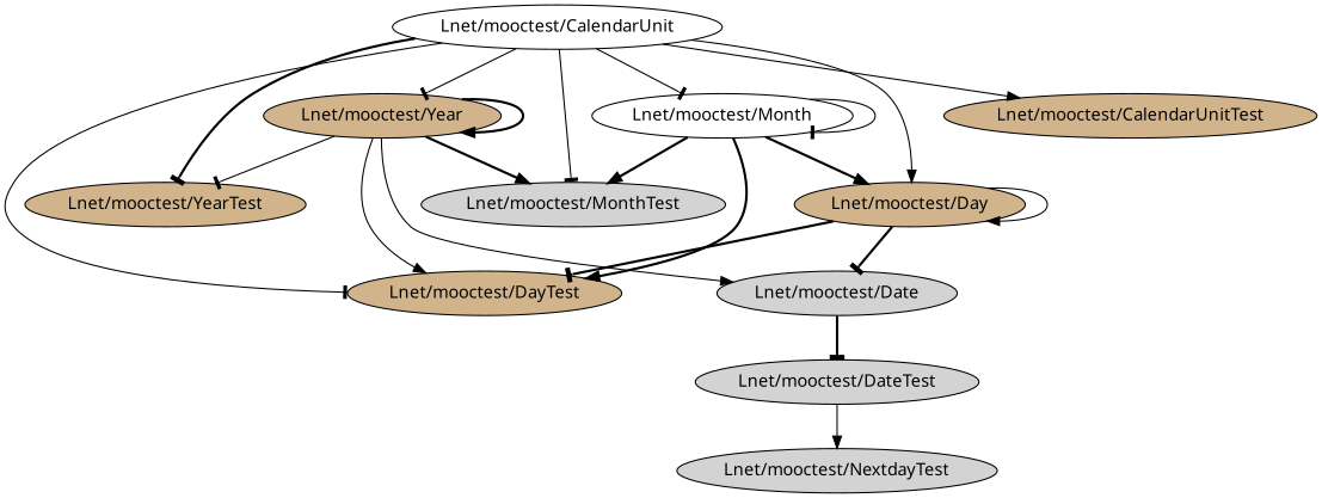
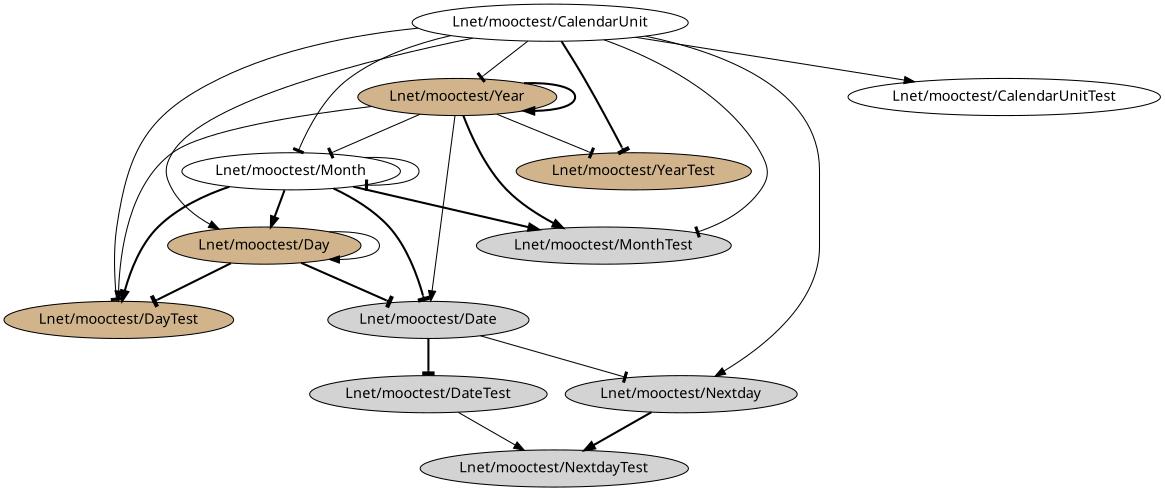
  digraph {
    fontname="Noto Sans"
    node [fillcolor=lightgrey fontname="Noto Sans" style=filled]
    edge [arrowhead=tee fontname="Noto Sans" style=solid]
    "Lnet/mooctest/CalendarUnit" [fillcolor=white]
    "Lnet/mooctest/Year" [fillcolor=tan]
    "Lnet/mooctest/Month" [fillcolor=white]
    "Lnet/mooctest/YearTest" [fillcolor=tan]
    "Lnet/mooctest/Day" [fillcolor=tan]
-   "Lnet/mooctest/CalendarUnitTest" [fillcolor=tan]
+   "Lnet/mooctest/CalendarUnitTest" [fillcolor=white]
+   "Lnet/mooctest/Nextday"
    "Lnet/mooctest/DayTest" [fillcolor=tan]
    "Lnet/mooctest/MonthTest"
    "Lnet/mooctest/Date"
    "Lnet/mooctest/NextdayTest"
    "Lnet/mooctest/DateTest"
    "Lnet/mooctest/CalendarUnit" -> "Lnet/mooctest/Year"
    "Lnet/mooctest/CalendarUnit" -> "Lnet/mooctest/Month"
    "Lnet/mooctest/CalendarUnit" -> "Lnet/mooctest/YearTest" [style=bold]
    "Lnet/mooctest/CalendarUnit" -> "Lnet/mooctest/Day" [arrowhead=normal]
    "Lnet/mooctest/CalendarUnit" -> "Lnet/mooctest/CalendarUnitTest" [arrowhead=normal]
+   "Lnet/mooctest/CalendarUnit" -> "Lnet/mooctest/Nextday" [arrowhead=normal]
    "Lnet/mooctest/CalendarUnit" -> "Lnet/mooctest/DayTest"
    "Lnet/mooctest/CalendarUnit" -> "Lnet/mooctest/MonthTest"
    "Lnet/mooctest/Year" -> "Lnet/mooctest/Year" [arrowhead=normal style=bold]
+   "Lnet/mooctest/Year" -> "Lnet/mooctest/Month"
    "Lnet/mooctest/Year" -> "Lnet/mooctest/YearTest"
    "Lnet/mooctest/Year" -> "Lnet/mooctest/DayTest" [arrowhead=normal]
    "Lnet/mooctest/Year" -> "Lnet/mooctest/MonthTest" [arrowhead=normal style=bold]
    "Lnet/mooctest/Year" -> "Lnet/mooctest/Date" [arrowhead=normal]
    "Lnet/mooctest/Month" -> "Lnet/mooctest/Month"
    "Lnet/mooctest/Month" -> "Lnet/mooctest/Day" [arrowhead=normal style=bold]
    "Lnet/mooctest/Month" -> "Lnet/mooctest/DayTest" [arrowhead=normal style=bold]
    "Lnet/mooctest/Month" -> "Lnet/mooctest/MonthTest" [arrowhead=normal style=bold]
+   "Lnet/mooctest/Month" -> "Lnet/mooctest/Date" [style=bold]
    "Lnet/mooctest/Day" -> "Lnet/mooctest/Day" [arrowhead=normal]
    "Lnet/mooctest/Day" -> "Lnet/mooctest/DayTest" [style=bold]
    "Lnet/mooctest/Day" -> "Lnet/mooctest/Date" [style=bold]
+   "Lnet/mooctest/Nextday" -> "Lnet/mooctest/NextdayTest" [arrowhead=normal style=bold]
+   "Lnet/mooctest/Date" -> "Lnet/mooctest/Nextday"
    "Lnet/mooctest/Date" -> "Lnet/mooctest/DateTest" [style=bold]
    "Lnet/mooctest/DateTest" -> "Lnet/mooctest/NextdayTest" [arrowhead=normal]
  }
